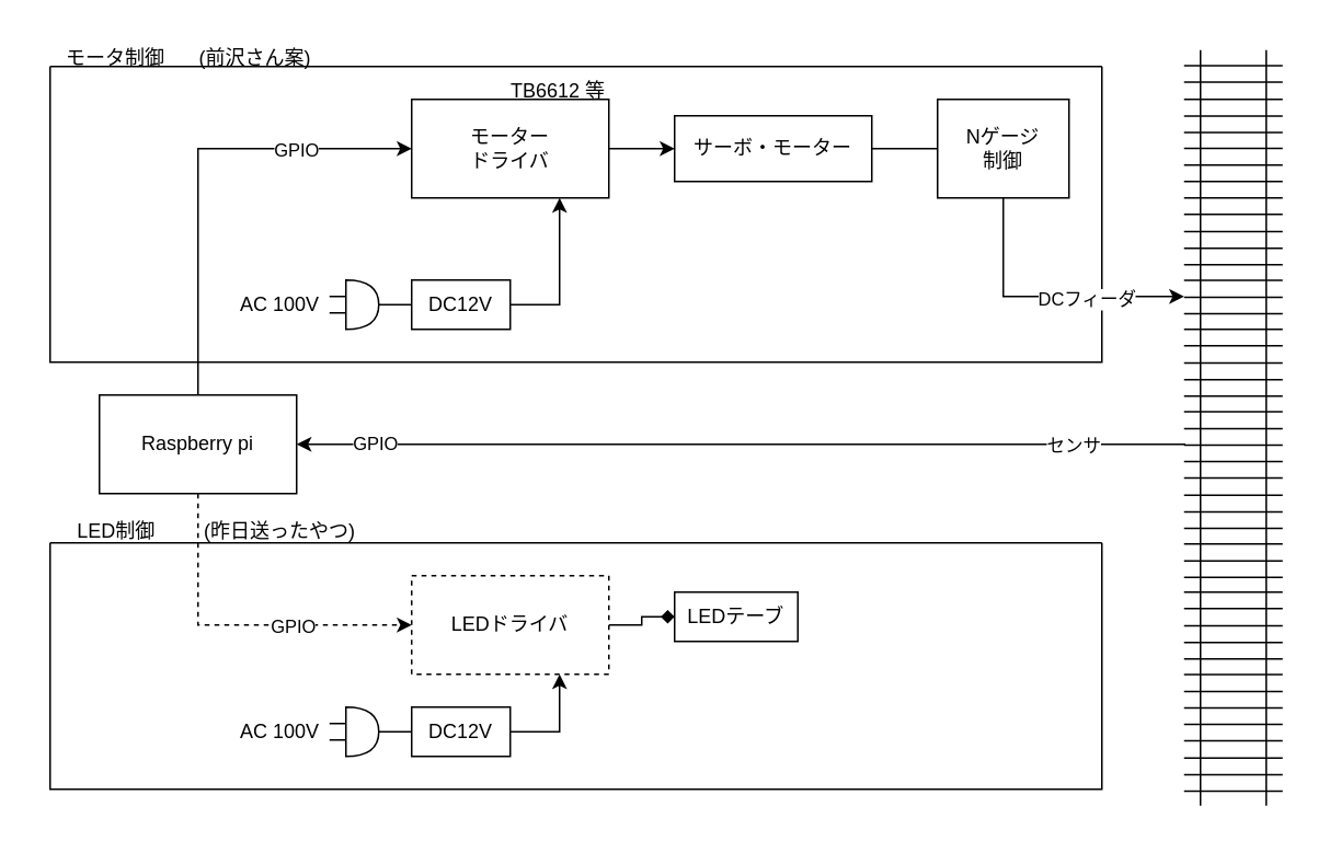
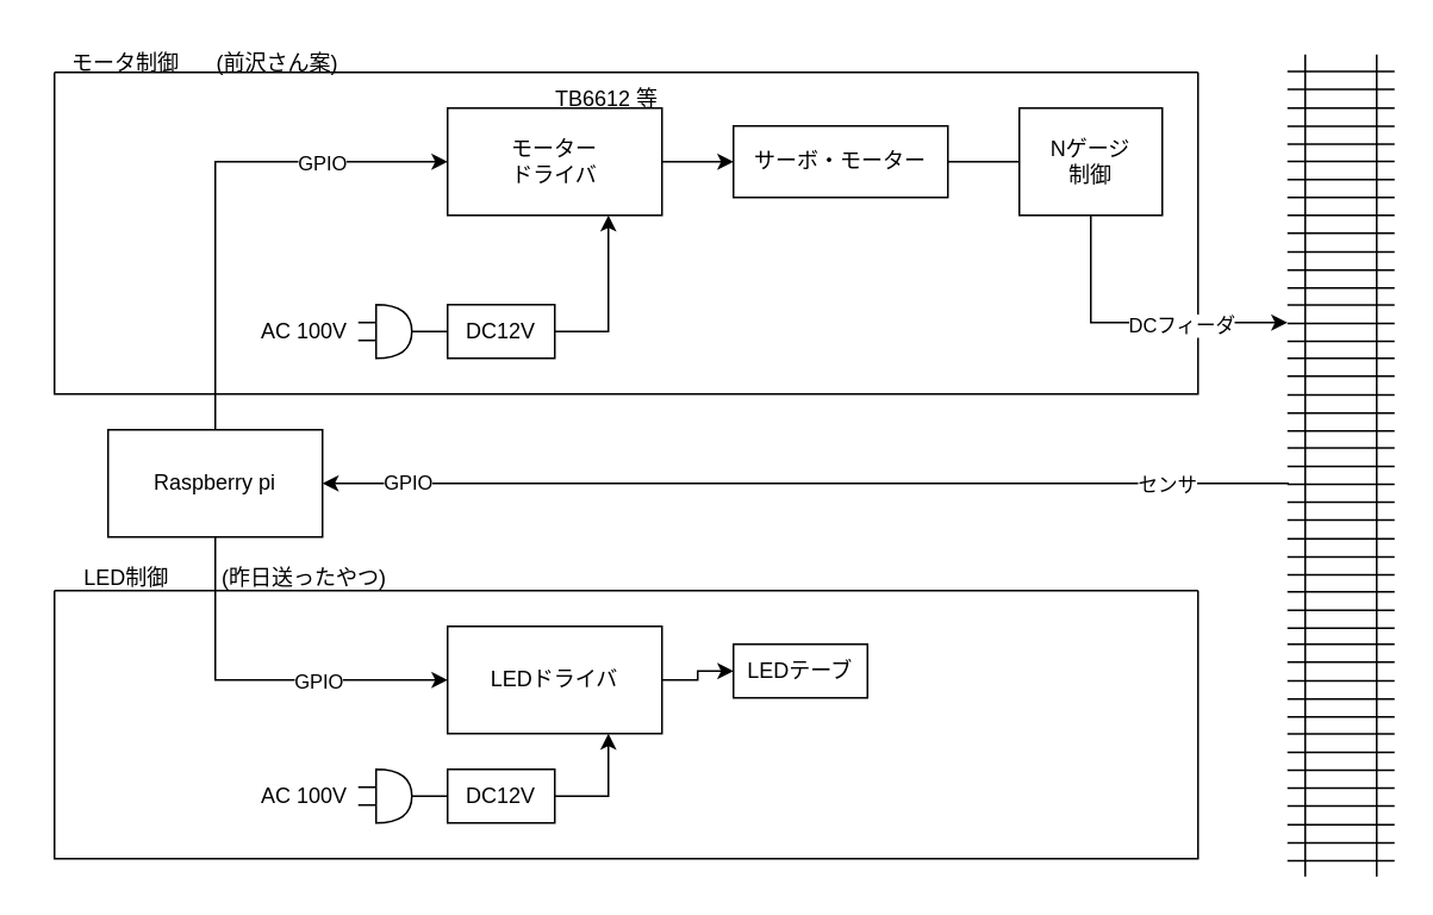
  <mxCell id="0" />
  <mxCell id="1" parent="0" />
  <mxCell id="2" value="" style="swimlane;startSize=0;" vertex="1" parent="1"><mxGeometry x="30" y="40" width="640" height="180" as="geometry" /></mxCell>
  <mxCell id="3" value="モータ制御" style="text;html=1;strokeColor=none;fillColor=none;align=center;verticalAlign=middle;whiteSpace=wrap;rounded=0;" vertex="1" parent="1"><mxGeometry x="20" y="20" width="100" height="30" as="geometry" /></mxCell>
  <mxCell id="4" style="edgeStyle=orthogonalEdgeStyle;rounded=0;orthogonalLoop=1;jettySize=auto;html=1;exitX=0.5;exitY=0;exitDx=0;exitDy=0;entryX=0;entryY=0.5;entryDx=0;entryDy=0;" edge="1" parent="1" source="8" target="10"><mxGeometry relative="1" as="geometry" /></mxCell>
  <mxCell id="5" value="GPIO" style="edgeLabel;html=1;align=center;verticalAlign=middle;resizable=0;points=[];" vertex="1" connectable="0" parent="4"><mxGeometry x="0.13" y="1" relative="1" as="geometry"><mxPoint x="51" y="1" as="offset" /></mxGeometry></mxCell>
- <mxCell id="6" style="edgeStyle=orthogonalEdgeStyle;rounded=0;orthogonalLoop=1;jettySize=auto;html=1;exitX=0.5;exitY=1;exitDx=0;exitDy=0;entryX=0;entryY=0.5;entryDx=0;entryDy=0;dashed=1;" edge="1" parent="1" source="8" target="74"><mxGeometry relative="1" as="geometry" /></mxCell>
+ <mxCell id="6" style="edgeStyle=orthogonalEdgeStyle;rounded=0;orthogonalLoop=1;jettySize=auto;html=1;exitX=0.5;exitY=1;exitDx=0;exitDy=0;entryX=0;entryY=0.5;entryDx=0;entryDy=0;" edge="1" parent="1" source="8" target="74"><mxGeometry relative="1" as="geometry" /></mxCell>
  <mxCell id="7" value="GPIO" style="edgeLabel;html=1;align=center;verticalAlign=middle;resizable=0;points=[];" vertex="1" connectable="0" parent="6"><mxGeometry x="0.261" relative="1" as="geometry"><mxPoint x="5" as="offset" /></mxGeometry></mxCell>
  <mxCell id="8" value="Raspberry pi" style="rounded=0;whiteSpace=wrap;html=1;" vertex="1" parent="1"><mxGeometry x="60" y="240" width="120" height="60" as="geometry" /></mxCell>
  <mxCell id="9" style="edgeStyle=orthogonalEdgeStyle;rounded=0;orthogonalLoop=1;jettySize=auto;html=1;exitX=1;exitY=0.5;exitDx=0;exitDy=0;entryX=0;entryY=0.5;entryDx=0;entryDy=0;" edge="1" parent="1" source="10" target="20"><mxGeometry relative="1" as="geometry" /></mxCell>
  <mxCell id="10" value="モーター&lt;br&gt;ドライバ" style="rounded=0;whiteSpace=wrap;html=1;" vertex="1" parent="1"><mxGeometry x="250" y="60" width="120" height="60" as="geometry" /></mxCell>
  <mxCell id="11" style="edgeStyle=orthogonalEdgeStyle;rounded=0;orthogonalLoop=1;jettySize=auto;html=1;exitX=1;exitY=0.5;exitDx=0;exitDy=0;entryX=0.75;entryY=1;entryDx=0;entryDy=0;" edge="1" parent="1" source="12" target="10"><mxGeometry relative="1" as="geometry" /></mxCell>
  <mxCell id="12" value="DC12V" style="rounded=0;whiteSpace=wrap;html=1;" vertex="1" parent="1"><mxGeometry x="250" y="170" width="60" height="30" as="geometry" /></mxCell>
  <mxCell id="13" value="" style="shape=or;whiteSpace=wrap;html=1;" vertex="1" parent="1"><mxGeometry x="210" y="170" width="20" height="30" as="geometry" /></mxCell>
  <mxCell id="14" value="" style="endArrow=none;html=1;rounded=0;entryX=0;entryY=0.5;entryDx=0;entryDy=0;exitX=1;exitY=0.5;exitDx=0;exitDy=0;exitPerimeter=0;" edge="1" parent="1" source="13" target="12"><mxGeometry width="50" height="50" relative="1" as="geometry"><mxPoint x="200" y="280" as="sourcePoint" /><mxPoint x="250" y="230" as="targetPoint" /></mxGeometry></mxCell>
  <mxCell id="15" value="" style="endArrow=none;html=1;rounded=0;" edge="1" parent="1"><mxGeometry width="50" height="50" relative="1" as="geometry"><mxPoint x="200" y="180" as="sourcePoint" /><mxPoint x="210" y="180" as="targetPoint" /></mxGeometry></mxCell>
  <mxCell id="16" value="" style="endArrow=none;html=1;rounded=0;" edge="1" parent="1"><mxGeometry width="50" height="50" relative="1" as="geometry"><mxPoint x="200" y="190" as="sourcePoint" /><mxPoint x="210" y="190" as="targetPoint" /></mxGeometry></mxCell>
  <mxCell id="17" value="AC 100V" style="text;html=1;strokeColor=none;fillColor=none;align=center;verticalAlign=middle;whiteSpace=wrap;rounded=0;" vertex="1" parent="1"><mxGeometry x="140" y="170" width="60" height="30" as="geometry" /></mxCell>
  <mxCell id="18" value="TB6612 等" style="text;html=1;strokeColor=none;fillColor=none;align=right;verticalAlign=middle;whiteSpace=wrap;rounded=0;" vertex="1" parent="1"><mxGeometry x="300" y="40" width="70" height="30" as="geometry" /></mxCell>
  <mxCell id="19" style="edgeStyle=orthogonalEdgeStyle;rounded=0;orthogonalLoop=1;jettySize=auto;html=1;exitX=1;exitY=0.5;exitDx=0;exitDy=0;entryX=0;entryY=0.5;entryDx=0;entryDy=0;endArrow=none;" edge="1" parent="1" source="20" target="23"><mxGeometry relative="1" as="geometry" /></mxCell>
  <mxCell id="20" value="サーボ・モーター" style="rounded=0;whiteSpace=wrap;html=1;" vertex="1" parent="1"><mxGeometry x="410" y="70" width="120" height="40" as="geometry" /></mxCell>
  <mxCell id="21" style="edgeStyle=orthogonalEdgeStyle;rounded=0;orthogonalLoop=1;jettySize=auto;html=1;exitX=0.5;exitY=1;exitDx=0;exitDy=0;" edge="1" parent="1" source="23"><mxGeometry relative="1" as="geometry"><mxPoint x="720" y="180" as="targetPoint" /><Array as="points"><mxPoint x="610" y="180" /></Array></mxGeometry></mxCell>
  <mxCell id="22" value="DCフィーダ" style="edgeLabel;html=1;align=center;verticalAlign=middle;resizable=0;points=[];" vertex="1" connectable="0" parent="21"><mxGeometry x="0.043" y="-1" relative="1" as="geometry"><mxPoint x="21" as="offset" /></mxGeometry></mxCell>
  <mxCell id="23" value="Nゲージ&lt;br&gt;制御" style="rounded=0;whiteSpace=wrap;html=1;" vertex="1" parent="1"><mxGeometry x="570" y="60" width="80" height="60" as="geometry" /></mxCell>
  <mxCell id="24" value="" style="endArrow=none;html=1;rounded=0;" edge="1" parent="1"><mxGeometry width="50" height="50" relative="1" as="geometry"><mxPoint x="730" y="490" as="sourcePoint" /><mxPoint x="730" y="30" as="targetPoint" /></mxGeometry></mxCell>
  <mxCell id="25" value="" style="endArrow=none;html=1;rounded=0;" edge="1" parent="1"><mxGeometry width="50" height="50" relative="1" as="geometry"><mxPoint x="770" y="490" as="sourcePoint" /><mxPoint x="770" y="30" as="targetPoint" /></mxGeometry></mxCell>
  <mxCell id="26" value="" style="endArrow=none;html=1;rounded=0;" edge="1" parent="1"><mxGeometry width="50" height="50" relative="1" as="geometry"><mxPoint x="720" y="100" as="sourcePoint" /><mxPoint x="780" y="100" as="targetPoint" /></mxGeometry></mxCell>
  <mxCell id="27" value="" style="endArrow=none;html=1;rounded=0;" edge="1" parent="1"><mxGeometry width="50" height="50" relative="1" as="geometry"><mxPoint x="720" y="110" as="sourcePoint" /><mxPoint x="780" y="110" as="targetPoint" /></mxGeometry></mxCell>
  <mxCell id="28" value="" style="endArrow=none;html=1;rounded=0;" edge="1" parent="1"><mxGeometry width="50" height="50" relative="1" as="geometry"><mxPoint x="720" y="89.76" as="sourcePoint" /><mxPoint x="780" y="89.76" as="targetPoint" /></mxGeometry></mxCell>
  <mxCell id="29" value="" style="endArrow=none;html=1;rounded=0;" edge="1" parent="1"><mxGeometry width="50" height="50" relative="1" as="geometry"><mxPoint x="720" y="70.24" as="sourcePoint" /><mxPoint x="780" y="70.24" as="targetPoint" /></mxGeometry></mxCell>
  <mxCell id="30" value="" style="endArrow=none;html=1;rounded=0;" edge="1" parent="1"><mxGeometry width="50" height="50" relative="1" as="geometry"><mxPoint x="720" y="80.24" as="sourcePoint" /><mxPoint x="780" y="80.24" as="targetPoint" /></mxGeometry></mxCell>
  <mxCell id="31" value="" style="endArrow=none;html=1;rounded=0;" edge="1" parent="1"><mxGeometry width="50" height="50" relative="1" as="geometry"><mxPoint x="720" y="60" as="sourcePoint" /><mxPoint x="780" y="60" as="targetPoint" /></mxGeometry></mxCell>
  <mxCell id="32" value="" style="endArrow=none;html=1;rounded=0;" edge="1" parent="1"><mxGeometry width="50" height="50" relative="1" as="geometry"><mxPoint x="720" y="39.52" as="sourcePoint" /><mxPoint x="780" y="39.52" as="targetPoint" /></mxGeometry></mxCell>
  <mxCell id="33" value="" style="endArrow=none;html=1;rounded=0;" edge="1" parent="1"><mxGeometry width="50" height="50" relative="1" as="geometry"><mxPoint x="720" y="49.52" as="sourcePoint" /><mxPoint x="780" y="49.52" as="targetPoint" /></mxGeometry></mxCell>
  <mxCell id="34" value="" style="endArrow=none;html=1;rounded=0;" edge="1" parent="1"><mxGeometry width="50" height="50" relative="1" as="geometry"><mxPoint x="720" y="180.48" as="sourcePoint" /><mxPoint x="780" y="180.48" as="targetPoint" /></mxGeometry></mxCell>
  <mxCell id="35" value="" style="endArrow=none;html=1;rounded=0;" edge="1" parent="1"><mxGeometry width="50" height="50" relative="1" as="geometry"><mxPoint x="720" y="190.48" as="sourcePoint" /><mxPoint x="780" y="190.48" as="targetPoint" /></mxGeometry></mxCell>
  <mxCell id="36" value="" style="endArrow=none;html=1;rounded=0;" edge="1" parent="1"><mxGeometry width="50" height="50" relative="1" as="geometry"><mxPoint x="720" y="170.24" as="sourcePoint" /><mxPoint x="780" y="170.24" as="targetPoint" /></mxGeometry></mxCell>
  <mxCell id="37" value="" style="endArrow=none;html=1;rounded=0;" edge="1" parent="1"><mxGeometry width="50" height="50" relative="1" as="geometry"><mxPoint x="720" y="150.72" as="sourcePoint" /><mxPoint x="780" y="150.72" as="targetPoint" /></mxGeometry></mxCell>
  <mxCell id="38" value="" style="endArrow=none;html=1;rounded=0;" edge="1" parent="1"><mxGeometry width="50" height="50" relative="1" as="geometry"><mxPoint x="720" y="160.72" as="sourcePoint" /><mxPoint x="780" y="160.72" as="targetPoint" /></mxGeometry></mxCell>
  <mxCell id="39" value="" style="endArrow=none;html=1;rounded=0;" edge="1" parent="1"><mxGeometry width="50" height="50" relative="1" as="geometry"><mxPoint x="720" y="140.48" as="sourcePoint" /><mxPoint x="780" y="140.48" as="targetPoint" /></mxGeometry></mxCell>
  <mxCell id="40" value="" style="endArrow=none;html=1;rounded=0;" edge="1" parent="1"><mxGeometry width="50" height="50" relative="1" as="geometry"><mxPoint x="720" y="120" as="sourcePoint" /><mxPoint x="780" y="120" as="targetPoint" /></mxGeometry></mxCell>
  <mxCell id="41" value="" style="endArrow=none;html=1;rounded=0;" edge="1" parent="1"><mxGeometry width="50" height="50" relative="1" as="geometry"><mxPoint x="720" y="130" as="sourcePoint" /><mxPoint x="780" y="130" as="targetPoint" /></mxGeometry></mxCell>
  <mxCell id="42" value="" style="endArrow=none;html=1;rounded=0;" edge="1" parent="1"><mxGeometry width="50" height="50" relative="1" as="geometry"><mxPoint x="720" y="260.48" as="sourcePoint" /><mxPoint x="780" y="260.48" as="targetPoint" /></mxGeometry></mxCell>
  <mxCell id="43" value="" style="endArrow=none;html=1;rounded=0;" edge="1" parent="1"><mxGeometry width="50" height="50" relative="1" as="geometry"><mxPoint x="720" y="270.48" as="sourcePoint" /><mxPoint x="780" y="270.48" as="targetPoint" /></mxGeometry></mxCell>
  <mxCell id="44" value="" style="endArrow=none;html=1;rounded=0;" edge="1" parent="1"><mxGeometry width="50" height="50" relative="1" as="geometry"><mxPoint x="720" y="250.24" as="sourcePoint" /><mxPoint x="780" y="250.24" as="targetPoint" /></mxGeometry></mxCell>
  <mxCell id="45" value="" style="endArrow=none;html=1;rounded=0;" edge="1" parent="1"><mxGeometry width="50" height="50" relative="1" as="geometry"><mxPoint x="720" y="230.72" as="sourcePoint" /><mxPoint x="780" y="230.72" as="targetPoint" /></mxGeometry></mxCell>
  <mxCell id="46" value="" style="endArrow=none;html=1;rounded=0;" edge="1" parent="1"><mxGeometry width="50" height="50" relative="1" as="geometry"><mxPoint x="720" y="240.72" as="sourcePoint" /><mxPoint x="780" y="240.72" as="targetPoint" /></mxGeometry></mxCell>
  <mxCell id="47" value="" style="endArrow=none;html=1;rounded=0;" edge="1" parent="1"><mxGeometry width="50" height="50" relative="1" as="geometry"><mxPoint x="720" y="220.48" as="sourcePoint" /><mxPoint x="780" y="220.48" as="targetPoint" /></mxGeometry></mxCell>
  <mxCell id="48" value="" style="endArrow=none;html=1;rounded=0;" edge="1" parent="1"><mxGeometry width="50" height="50" relative="1" as="geometry"><mxPoint x="720" y="200" as="sourcePoint" /><mxPoint x="780" y="200" as="targetPoint" /></mxGeometry></mxCell>
  <mxCell id="49" value="" style="endArrow=none;html=1;rounded=0;" edge="1" parent="1"><mxGeometry width="50" height="50" relative="1" as="geometry"><mxPoint x="720" y="210" as="sourcePoint" /><mxPoint x="780" y="210" as="targetPoint" /></mxGeometry></mxCell>
  <mxCell id="50" value="" style="endArrow=none;html=1;rounded=0;" edge="1" parent="1"><mxGeometry width="50" height="50" relative="1" as="geometry"><mxPoint x="720" y="340.96" as="sourcePoint" /><mxPoint x="780" y="340.96" as="targetPoint" /></mxGeometry></mxCell>
  <mxCell id="51" value="" style="endArrow=none;html=1;rounded=0;" edge="1" parent="1"><mxGeometry width="50" height="50" relative="1" as="geometry"><mxPoint x="720" y="350.96" as="sourcePoint" /><mxPoint x="780" y="350.96" as="targetPoint" /></mxGeometry></mxCell>
  <mxCell id="52" value="" style="endArrow=none;html=1;rounded=0;" edge="1" parent="1"><mxGeometry width="50" height="50" relative="1" as="geometry"><mxPoint x="720" y="330.72" as="sourcePoint" /><mxPoint x="780" y="330.72" as="targetPoint" /></mxGeometry></mxCell>
  <mxCell id="53" value="" style="endArrow=none;html=1;rounded=0;" edge="1" parent="1"><mxGeometry width="50" height="50" relative="1" as="geometry"><mxPoint x="720" y="311.2" as="sourcePoint" /><mxPoint x="780" y="311.2" as="targetPoint" /></mxGeometry></mxCell>
  <mxCell id="54" value="" style="endArrow=none;html=1;rounded=0;" edge="1" parent="1"><mxGeometry width="50" height="50" relative="1" as="geometry"><mxPoint x="720" y="321.2" as="sourcePoint" /><mxPoint x="780" y="321.2" as="targetPoint" /></mxGeometry></mxCell>
  <mxCell id="55" value="" style="endArrow=none;html=1;rounded=0;" edge="1" parent="1"><mxGeometry width="50" height="50" relative="1" as="geometry"><mxPoint x="720" y="300.96" as="sourcePoint" /><mxPoint x="780" y="300.96" as="targetPoint" /></mxGeometry></mxCell>
  <mxCell id="56" value="" style="endArrow=none;html=1;rounded=0;" edge="1" parent="1"><mxGeometry width="50" height="50" relative="1" as="geometry"><mxPoint x="720" y="280.48" as="sourcePoint" /><mxPoint x="780" y="280.48" as="targetPoint" /></mxGeometry></mxCell>
  <mxCell id="57" value="" style="endArrow=none;html=1;rounded=0;" edge="1" parent="1"><mxGeometry width="50" height="50" relative="1" as="geometry"><mxPoint x="720" y="290.48" as="sourcePoint" /><mxPoint x="780" y="290.48" as="targetPoint" /></mxGeometry></mxCell>
  <mxCell id="58" value="" style="endArrow=none;html=1;rounded=0;" edge="1" parent="1"><mxGeometry width="50" height="50" relative="1" as="geometry"><mxPoint x="720" y="420.48" as="sourcePoint" /><mxPoint x="780" y="420.48" as="targetPoint" /></mxGeometry></mxCell>
  <mxCell id="59" value="" style="endArrow=none;html=1;rounded=0;" edge="1" parent="1"><mxGeometry width="50" height="50" relative="1" as="geometry"><mxPoint x="720" y="430.48" as="sourcePoint" /><mxPoint x="780" y="430.48" as="targetPoint" /></mxGeometry></mxCell>
  <mxCell id="60" value="" style="endArrow=none;html=1;rounded=0;" edge="1" parent="1"><mxGeometry width="50" height="50" relative="1" as="geometry"><mxPoint x="720" y="410.24" as="sourcePoint" /><mxPoint x="780" y="410.24" as="targetPoint" /></mxGeometry></mxCell>
  <mxCell id="61" value="" style="endArrow=none;html=1;rounded=0;" edge="1" parent="1"><mxGeometry width="50" height="50" relative="1" as="geometry"><mxPoint x="720" y="390.72" as="sourcePoint" /><mxPoint x="780" y="390.72" as="targetPoint" /></mxGeometry></mxCell>
  <mxCell id="62" value="" style="endArrow=none;html=1;rounded=0;" edge="1" parent="1"><mxGeometry width="50" height="50" relative="1" as="geometry"><mxPoint x="720" y="400.72" as="sourcePoint" /><mxPoint x="780" y="400.72" as="targetPoint" /></mxGeometry></mxCell>
  <mxCell id="63" value="" style="endArrow=none;html=1;rounded=0;" edge="1" parent="1"><mxGeometry width="50" height="50" relative="1" as="geometry"><mxPoint x="720" y="380.48" as="sourcePoint" /><mxPoint x="780" y="380.48" as="targetPoint" /></mxGeometry></mxCell>
  <mxCell id="64" value="" style="endArrow=none;html=1;rounded=0;" edge="1" parent="1"><mxGeometry width="50" height="50" relative="1" as="geometry"><mxPoint x="720" y="360" as="sourcePoint" /><mxPoint x="780" y="360" as="targetPoint" /></mxGeometry></mxCell>
  <mxCell id="65" value="" style="endArrow=none;html=1;rounded=0;" edge="1" parent="1"><mxGeometry width="50" height="50" relative="1" as="geometry"><mxPoint x="720" y="370" as="sourcePoint" /><mxPoint x="780" y="370" as="targetPoint" /></mxGeometry></mxCell>
  <mxCell id="66" value="" style="endArrow=none;html=1;rounded=0;" edge="1" parent="1"><mxGeometry width="50" height="50" relative="1" as="geometry"><mxPoint x="720" y="471.2" as="sourcePoint" /><mxPoint x="780" y="471.2" as="targetPoint" /></mxGeometry></mxCell>
  <mxCell id="67" value="" style="endArrow=none;html=1;rounded=0;" edge="1" parent="1"><mxGeometry width="50" height="50" relative="1" as="geometry"><mxPoint x="720" y="460.96" as="sourcePoint" /><mxPoint x="780" y="460.96" as="targetPoint" /></mxGeometry></mxCell>
  <mxCell id="68" value="" style="endArrow=none;html=1;rounded=0;" edge="1" parent="1"><mxGeometry width="50" height="50" relative="1" as="geometry"><mxPoint x="720" y="440.48" as="sourcePoint" /><mxPoint x="780" y="440.48" as="targetPoint" /></mxGeometry></mxCell>
  <mxCell id="69" value="" style="endArrow=none;html=1;rounded=0;" edge="1" parent="1"><mxGeometry width="50" height="50" relative="1" as="geometry"><mxPoint x="720" y="450.48" as="sourcePoint" /><mxPoint x="780" y="450.48" as="targetPoint" /></mxGeometry></mxCell>
  <mxCell id="70" value="" style="endArrow=none;html=1;rounded=0;" edge="1" parent="1"><mxGeometry width="50" height="50" relative="1" as="geometry"><mxPoint x="720" y="481.2" as="sourcePoint" /><mxPoint x="780" y="481.2" as="targetPoint" /></mxGeometry></mxCell>
  <mxCell id="71" value="LED制御" style="text;html=1;align=center;verticalAlign=middle;resizable=0;points=[];autosize=1;strokeColor=none;fillColor=none;" vertex="1" parent="1"><mxGeometry x="35" y="308" width="70" height="30" as="geometry" /></mxCell>
  <mxCell id="72" value="" style="swimlane;startSize=0;" vertex="1" parent="1"><mxGeometry x="30" y="330" width="640" height="150" as="geometry" /></mxCell>
- <mxCell id="73" style="edgeStyle=orthogonalEdgeStyle;rounded=0;orthogonalLoop=1;jettySize=auto;html=1;exitX=1;exitY=0.5;exitDx=0;exitDy=0;endArrow=diamond;" edge="1" parent="72" source="74" target="75"><mxGeometry relative="1" as="geometry" /></mxCell>
- <mxCell id="74" value="LEDドライバ" style="rounded=0;whiteSpace=wrap;html=1;dashed=1;" vertex="1" parent="72"><mxGeometry x="220" y="20" width="120" height="60" as="geometry" /></mxCell>
+ <mxCell id="73" style="edgeStyle=orthogonalEdgeStyle;rounded=0;orthogonalLoop=1;jettySize=auto;html=1;exitX=1;exitY=0.5;exitDx=0;exitDy=0;" edge="1" parent="72" source="74" target="75"><mxGeometry relative="1" as="geometry" /></mxCell>
+ <mxCell id="74" value="LEDドライバ" style="rounded=0;whiteSpace=wrap;html=1;" vertex="1" parent="72"><mxGeometry x="220" y="20" width="120" height="60" as="geometry" /></mxCell>
  <mxCell id="75" value="LEDテーブ" style="rounded=0;whiteSpace=wrap;html=1;" vertex="1" parent="72"><mxGeometry x="380" y="30" width="75" height="30" as="geometry" /></mxCell>
  <mxCell id="76" style="edgeStyle=orthogonalEdgeStyle;rounded=0;orthogonalLoop=1;jettySize=auto;html=1;exitX=1;exitY=0.5;exitDx=0;exitDy=0;entryX=0.75;entryY=1;entryDx=0;entryDy=0;" edge="1" parent="72" source="77" target="74"><mxGeometry relative="1" as="geometry" /></mxCell>
  <mxCell id="77" value="DC12V" style="rounded=0;whiteSpace=wrap;html=1;" vertex="1" parent="72"><mxGeometry x="220" y="100" width="60" height="30" as="geometry" /></mxCell>
  <mxCell id="78" value="" style="shape=or;whiteSpace=wrap;html=1;" vertex="1" parent="72"><mxGeometry x="180" y="100" width="20" height="30" as="geometry" /></mxCell>
  <mxCell id="79" value="" style="endArrow=none;html=1;rounded=0;entryX=0;entryY=0.5;entryDx=0;entryDy=0;exitX=1;exitY=0.5;exitDx=0;exitDy=0;exitPerimeter=0;" edge="1" parent="72" source="78" target="77"><mxGeometry width="50" height="50" relative="1" as="geometry"><mxPoint x="170" y="210" as="sourcePoint" /><mxPoint x="220" y="160" as="targetPoint" /></mxGeometry></mxCell>
  <mxCell id="80" value="" style="endArrow=none;html=1;rounded=0;" edge="1" parent="72"><mxGeometry width="50" height="50" relative="1" as="geometry"><mxPoint x="170" y="110" as="sourcePoint" /><mxPoint x="180" y="110" as="targetPoint" /></mxGeometry></mxCell>
  <mxCell id="81" value="" style="endArrow=none;html=1;rounded=0;" edge="1" parent="72"><mxGeometry width="50" height="50" relative="1" as="geometry"><mxPoint x="170" y="120" as="sourcePoint" /><mxPoint x="180" y="120" as="targetPoint" /></mxGeometry></mxCell>
  <mxCell id="82" value="AC 100V" style="text;html=1;strokeColor=none;fillColor=none;align=center;verticalAlign=middle;whiteSpace=wrap;rounded=0;" vertex="1" parent="72"><mxGeometry x="110" y="100" width="60" height="30" as="geometry" /></mxCell>
  <mxCell id="83" value="" style="endArrow=classic;html=1;rounded=0;entryX=1;entryY=0.5;entryDx=0;entryDy=0;" edge="1" parent="1" target="8"><mxGeometry width="50" height="50" relative="1" as="geometry"><mxPoint x="720.833" y="270" as="sourcePoint" /><mxPoint x="420" y="250" as="targetPoint" /></mxGeometry></mxCell>
  <mxCell id="84" value="センサ" style="edgeLabel;html=1;align=center;verticalAlign=middle;resizable=0;points=[];" vertex="1" connectable="0" parent="83"><mxGeometry x="-0.646" y="3" relative="1" as="geometry"><mxPoint x="28" y="-3" as="offset" /></mxGeometry></mxCell>
  <mxCell id="85" value="GPIO" style="edgeLabel;html=1;align=center;verticalAlign=middle;resizable=0;points=[];" vertex="1" connectable="0" parent="83"><mxGeometry x="0.851" y="-1" relative="1" as="geometry"><mxPoint x="8" as="offset" /></mxGeometry></mxCell>
  <mxCell id="86" value="(前沢さん案)" style="text;html=1;strokeColor=none;fillColor=none;align=center;verticalAlign=middle;whiteSpace=wrap;rounded=0;" vertex="1" parent="1"><mxGeometry x="120" y="20" width="70" height="30" as="geometry" /></mxCell>
  <mxCell id="87" value="(昨日送ったやつ)" style="text;html=1;strokeColor=none;fillColor=none;align=center;verticalAlign=middle;whiteSpace=wrap;rounded=0;" vertex="1" parent="1"><mxGeometry x="120" y="308" width="100" height="30" as="geometry" /></mxCell>
